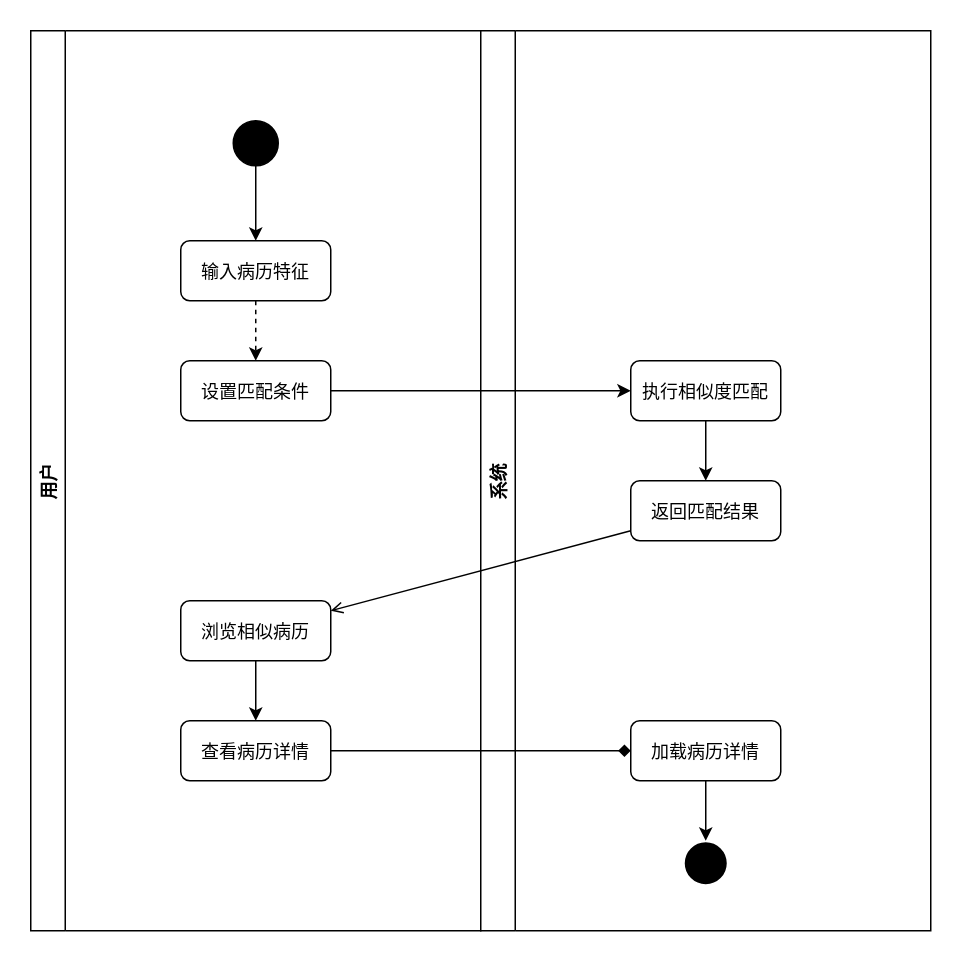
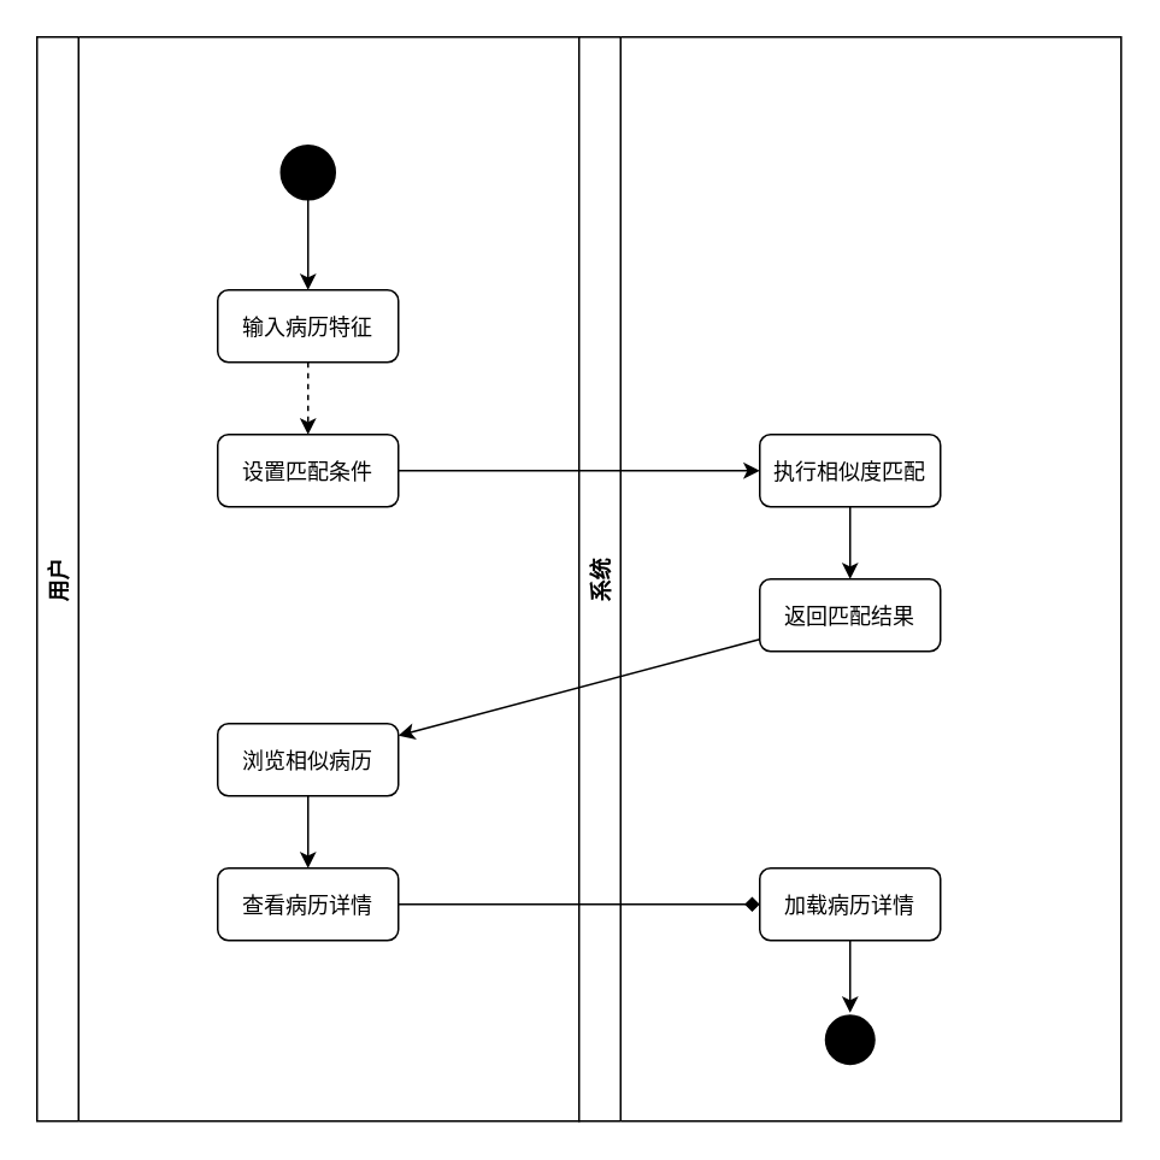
  <mxCell id="0" />
  <mxCell id="1" parent="0" />
  <mxCell id="2" value="用户" style="swimlane;horizontal=0;" vertex="1" parent="1"><mxGeometry x="20" y="20" width="300" height="600" as="geometry" /></mxCell>
  <mxCell id="3" value="系统" style="swimlane;horizontal=0;" vertex="1" parent="1"><mxGeometry x="320" y="20" width="300" height="600" as="geometry" /></mxCell>
  <mxCell id="4" value="" style="ellipse;fillColor=#000000;" vertex="1" parent="2"><mxGeometry x="135" y="60" width="30" height="30" as="geometry" /></mxCell>
  <mxCell id="5" value="输入病历特征" style="rounded=1;" vertex="1" parent="2"><mxGeometry x="100" y="140" width="100" height="40" as="geometry" /></mxCell>
  <mxCell id="6" value="设置匹配条件" style="rounded=1;" vertex="1" parent="2"><mxGeometry x="100" y="220" width="100" height="40" as="geometry" /></mxCell>
  <mxCell id="7" value="浏览相似病历" style="rounded=1;" vertex="1" parent="2"><mxGeometry x="100" y="380" width="100" height="40" as="geometry" /></mxCell>
  <mxCell id="8" value="查看病历详情" style="rounded=1;" vertex="1" parent="2"><mxGeometry x="100" y="460" width="100" height="40" as="geometry" /></mxCell>
  <mxCell id="9" value="执行相似度匹配" style="rounded=1;" vertex="1" parent="3"><mxGeometry x="100" y="220" width="100" height="40" as="geometry" /></mxCell>
  <mxCell id="10" value="返回匹配结果" style="rounded=1;" vertex="1" parent="3"><mxGeometry x="100" y="300" width="100" height="40" as="geometry" /></mxCell>
  <mxCell id="11" value="加载病历详情" style="rounded=1;" vertex="1" parent="3"><mxGeometry x="100" y="460" width="100" height="40" as="geometry" /></mxCell>
  <mxCell id="12" value="" style="ellipse;fillColor=#000000;strokeColor=#ffffff;strokeWidth=2;" vertex="1" parent="3"><mxGeometry x="135" y="540" width="30" height="30" as="geometry" /></mxCell>
  <mxCell id="13" value="" style="endArrow=classic;html=1;" edge="1" parent="1" source="4" target="5"><mxGeometry relative="1" as="geometry" /></mxCell>
  <mxCell id="14" value="" style="endArrow=classic;html=1;dashed=1;" edge="1" parent="1" source="5" target="6"><mxGeometry relative="1" as="geometry" /></mxCell>
  <mxCell id="15" value="" style="endArrow=classic;html=1;" edge="1" parent="1" source="6" target="9"><mxGeometry relative="1" as="geometry" /></mxCell>
  <mxCell id="16" value="" style="endArrow=classic;html=1;" edge="1" parent="1" source="9" target="10"><mxGeometry relative="1" as="geometry" /></mxCell>
- <mxCell id="17" value="" style="endArrow=open;html=1;" edge="1" parent="1" source="10" target="7"><mxGeometry relative="1" as="geometry" /></mxCell>
+ <mxCell id="17" value="" style="endArrow=classic;html=1;" edge="1" parent="1" source="10" target="7"><mxGeometry relative="1" as="geometry" /></mxCell>
  <mxCell id="18" value="" style="endArrow=classic;html=1;" edge="1" parent="1" source="7" target="8"><mxGeometry relative="1" as="geometry" /></mxCell>
  <mxCell id="19" value="" style="endArrow=diamond;html=1;" edge="1" parent="1" source="8" target="11"><mxGeometry relative="1" as="geometry" /></mxCell>
  <mxCell id="20" value="" style="endArrow=classic;html=1;" edge="1" parent="1" source="11" target="12"><mxGeometry relative="1" as="geometry" /></mxCell>
